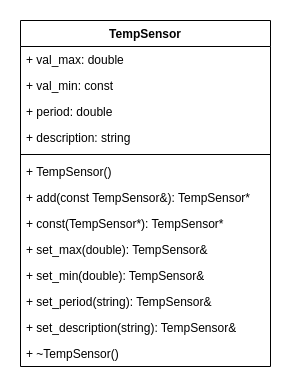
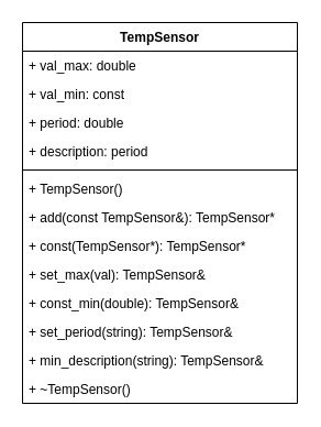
  <mxCell id="0" />
  <mxCell id="1" parent="0" />
  <mxCell id="2" value="TempSensor" style="swimlane;fontStyle=1;align=center;verticalAlign=top;childLayout=stackLayout;horizontal=1;startSize=26;horizontalStack=0;resizeParent=1;resizeParentMax=0;resizeLast=0;collapsible=1;marginBottom=0;whiteSpace=wrap;html=1;" vertex="1" parent="1"><mxGeometry x="20" y="20" width="250" height="346" as="geometry" /></mxCell>
  <mxCell id="3" value="+ val_max: double" style="text;strokeColor=none;fillColor=none;align=left;verticalAlign=top;spacingLeft=4;spacingRight=4;overflow=hidden;rotatable=0;points=[[0,0.5],[1,0.5]];portConstraint=eastwest;whiteSpace=wrap;html=1;" vertex="1" parent="2"><mxGeometry y="26" width="250" height="26" as="geometry" /></mxCell>
  <mxCell id="4" value="+ val_min: const" style="text;strokeColor=none;fillColor=none;align=left;verticalAlign=top;spacingLeft=4;spacingRight=4;overflow=hidden;rotatable=0;points=[[0,0.5],[1,0.5]];portConstraint=eastwest;whiteSpace=wrap;html=1;" vertex="1" parent="2"><mxGeometry y="52" width="250" height="26" as="geometry" /></mxCell>
  <mxCell id="5" value="+ period: double" style="text;strokeColor=none;fillColor=none;align=left;verticalAlign=top;spacingLeft=4;spacingRight=4;overflow=hidden;rotatable=0;points=[[0,0.5],[1,0.5]];portConstraint=eastwest;whiteSpace=wrap;html=1;" vertex="1" parent="2"><mxGeometry y="78" width="250" height="26" as="geometry" /></mxCell>
- <mxCell id="6" value="&lt;div&gt;+ description: string&lt;br&gt;&lt;/div&gt;&lt;div&gt;&lt;br&gt;&lt;/div&gt;" style="text;strokeColor=none;fillColor=none;align=left;verticalAlign=top;spacingLeft=4;spacingRight=4;overflow=hidden;rotatable=0;points=[[0,0.5],[1,0.5]];portConstraint=eastwest;whiteSpace=wrap;html=1;" vertex="1" parent="2"><mxGeometry y="104" width="250" height="26" as="geometry" /></mxCell>
+ <mxCell id="6" value="&lt;div&gt;+ description: period&lt;br&gt;&lt;/div&gt;&lt;div&gt;&lt;br&gt;&lt;/div&gt;" style="text;strokeColor=none;fillColor=none;align=left;verticalAlign=top;spacingLeft=4;spacingRight=4;overflow=hidden;rotatable=0;points=[[0,0.5],[1,0.5]];portConstraint=eastwest;whiteSpace=wrap;html=1;" vertex="1" parent="2"><mxGeometry y="104" width="250" height="26" as="geometry" /></mxCell>
  <mxCell id="7" value="" style="line;strokeWidth=1;fillColor=none;align=left;verticalAlign=middle;spacingTop=-1;spacingLeft=3;spacingRight=3;rotatable=0;labelPosition=right;points=[];portConstraint=eastwest;strokeColor=inherit;" vertex="1" parent="2"><mxGeometry y="130" width="250" height="8" as="geometry" /></mxCell>
  <mxCell id="8" value="&lt;div&gt;+ TempSensor()&lt;/div&gt;&lt;div&gt;&lt;br&gt;&lt;/div&gt;" style="text;strokeColor=none;fillColor=none;align=left;verticalAlign=top;spacingLeft=4;spacingRight=4;overflow=hidden;rotatable=0;points=[[0,0.5],[1,0.5]];portConstraint=eastwest;whiteSpace=wrap;html=1;" vertex="1" parent="2"><mxGeometry y="138" width="250" height="26" as="geometry" /></mxCell>
  <mxCell id="9" value="&lt;div&gt;+ add(const TempSensor&amp;amp;): TempSensor*&lt;br&gt;&lt;/div&gt;&lt;div&gt;&lt;br&gt;&lt;/div&gt;" style="text;strokeColor=none;fillColor=none;align=left;verticalAlign=top;spacingLeft=4;spacingRight=4;overflow=hidden;rotatable=0;points=[[0,0.5],[1,0.5]];portConstraint=eastwest;whiteSpace=wrap;html=1;" vertex="1" parent="2"><mxGeometry y="164" width="250" height="26" as="geometry" /></mxCell>
  <mxCell id="10" value="&lt;div&gt;+ const(TempSensor*): TempSensor*&lt;br&gt;&lt;/div&gt;&lt;div&gt;&lt;br&gt;&lt;/div&gt;" style="text;strokeColor=none;fillColor=none;align=left;verticalAlign=top;spacingLeft=4;spacingRight=4;overflow=hidden;rotatable=0;points=[[0,0.5],[1,0.5]];portConstraint=eastwest;whiteSpace=wrap;html=1;" vertex="1" parent="2"><mxGeometry y="190" width="250" height="26" as="geometry" /></mxCell>
- <mxCell id="11" value="&lt;div&gt;+ set_max(double): TempSensor&amp;amp;&lt;/div&gt;&lt;div&gt;&lt;br&gt;&lt;/div&gt;" style="text;strokeColor=none;fillColor=none;align=left;verticalAlign=top;spacingLeft=4;spacingRight=4;overflow=hidden;rotatable=0;points=[[0,0.5],[1,0.5]];portConstraint=eastwest;whiteSpace=wrap;html=1;" vertex="1" parent="2"><mxGeometry y="216" width="250" height="26" as="geometry" /></mxCell>
- <mxCell id="12" value="&lt;div&gt;+ set_min(double): TempSensor&amp;amp;&lt;/div&gt;&lt;div&gt;&lt;br&gt;&lt;/div&gt;" style="text;strokeColor=none;fillColor=none;align=left;verticalAlign=top;spacingLeft=4;spacingRight=4;overflow=hidden;rotatable=0;points=[[0,0.5],[1,0.5]];portConstraint=eastwest;whiteSpace=wrap;html=1;" vertex="1" parent="2"><mxGeometry y="242" width="250" height="26" as="geometry" /></mxCell>
+ <mxCell id="11" value="&lt;div&gt;+ set_max(val): TempSensor&amp;amp;&lt;/div&gt;&lt;div&gt;&lt;br&gt;&lt;/div&gt;" style="text;strokeColor=none;fillColor=none;align=left;verticalAlign=top;spacingLeft=4;spacingRight=4;overflow=hidden;rotatable=0;points=[[0,0.5],[1,0.5]];portConstraint=eastwest;whiteSpace=wrap;html=1;" vertex="1" parent="2"><mxGeometry y="216" width="250" height="26" as="geometry" /></mxCell>
+ <mxCell id="12" value="&lt;div&gt;+ const_min(double): TempSensor&amp;amp;&lt;/div&gt;&lt;div&gt;&lt;br&gt;&lt;/div&gt;" style="text;strokeColor=none;fillColor=none;align=left;verticalAlign=top;spacingLeft=4;spacingRight=4;overflow=hidden;rotatable=0;points=[[0,0.5],[1,0.5]];portConstraint=eastwest;whiteSpace=wrap;html=1;" vertex="1" parent="2"><mxGeometry y="242" width="250" height="26" as="geometry" /></mxCell>
  <mxCell id="13" value="&lt;div&gt;+ set_period(string): TempSensor&amp;amp;&lt;br&gt;&lt;/div&gt;&lt;div&gt;&lt;br&gt;&lt;/div&gt;" style="text;strokeColor=none;fillColor=none;align=left;verticalAlign=top;spacingLeft=4;spacingRight=4;overflow=hidden;rotatable=0;points=[[0,0.5],[1,0.5]];portConstraint=eastwest;whiteSpace=wrap;html=1;" vertex="1" parent="2"><mxGeometry y="268" width="250" height="26" as="geometry" /></mxCell>
- <mxCell id="14" value="&lt;div&gt;+ set_description(string): TempSensor&amp;amp;&lt;br&gt;&lt;/div&gt;&lt;div&gt;&lt;br&gt;&lt;/div&gt;" style="text;strokeColor=none;fillColor=none;align=left;verticalAlign=top;spacingLeft=4;spacingRight=4;overflow=hidden;rotatable=0;points=[[0,0.5],[1,0.5]];portConstraint=eastwest;whiteSpace=wrap;html=1;" vertex="1" parent="2"><mxGeometry y="294" width="250" height="26" as="geometry" /></mxCell>
+ <mxCell id="14" value="&lt;div&gt;+ min_description(string): TempSensor&amp;amp;&lt;br&gt;&lt;/div&gt;&lt;div&gt;&lt;br&gt;&lt;/div&gt;" style="text;strokeColor=none;fillColor=none;align=left;verticalAlign=top;spacingLeft=4;spacingRight=4;overflow=hidden;rotatable=0;points=[[0,0.5],[1,0.5]];portConstraint=eastwest;whiteSpace=wrap;html=1;" vertex="1" parent="2"><mxGeometry y="294" width="250" height="26" as="geometry" /></mxCell>
  <mxCell id="15" value="&lt;div&gt;+ ~TempSensor()&lt;/div&gt;&lt;div&gt;&lt;br&gt;&lt;/div&gt;" style="text;strokeColor=none;fillColor=none;align=left;verticalAlign=top;spacingLeft=4;spacingRight=4;overflow=hidden;rotatable=0;points=[[0,0.5],[1,0.5]];portConstraint=eastwest;whiteSpace=wrap;html=1;" vertex="1" parent="2"><mxGeometry y="320" width="250" height="26" as="geometry" /></mxCell>
